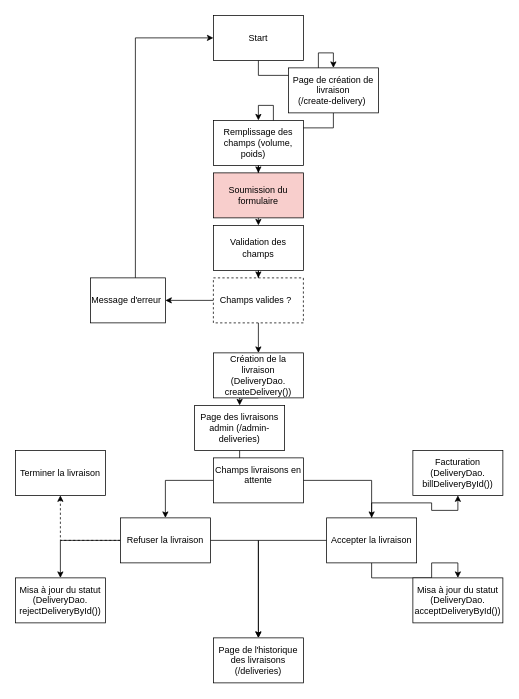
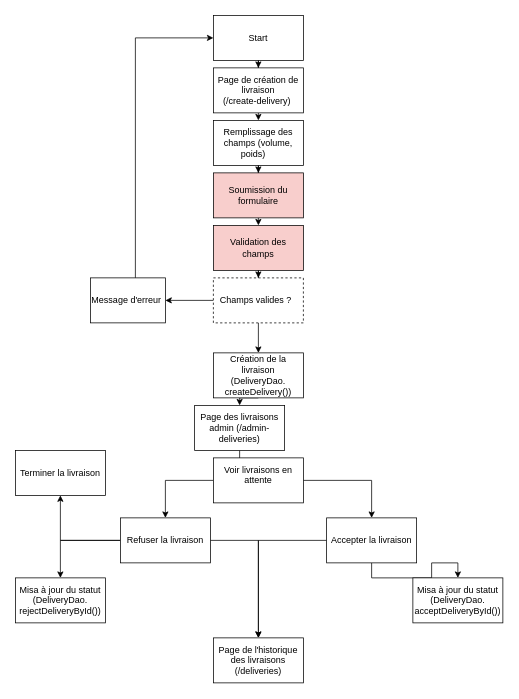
  <mxCell id="0" />
  <mxCell id="1" parent="0" />
  <mxCell id="2" style="edgeStyle=orthogonalEdgeStyle;rounded=0;orthogonalLoop=1;jettySize=auto;html=1;exitX=0.5;exitY=1;exitDx=0;exitDy=0;" edge="1" parent="1" source="3" target="5"><mxGeometry relative="1" as="geometry" /></mxCell>
  <mxCell id="3" value="Start" style="whiteSpace=wrap;html=1;" vertex="1" parent="1"><mxGeometry x="284" y="20" width="120" height="60" as="geometry" /></mxCell>
  <mxCell id="4" style="edgeStyle=orthogonalEdgeStyle;rounded=0;orthogonalLoop=1;jettySize=auto;html=1;exitX=0.5;exitY=1;exitDx=0;exitDy=0;entryX=0.5;entryY=0;entryDx=0;entryDy=0;" edge="1" parent="1" source="5" target="7"><mxGeometry relative="1" as="geometry" /></mxCell>
- <mxCell id="5" value="Page de création de livraison&lt;div&gt;(/create-delivery)&amp;nbsp;&lt;br&gt;&lt;/div&gt;" style="whiteSpace=wrap;html=1;" vertex="1" parent="1"><mxGeometry x="384" y="90" width="120" height="60" as="geometry" /></mxCell>
+ <mxCell id="5" value="Page de création de livraison&lt;div&gt;(/create-delivery)&amp;nbsp;&lt;br&gt;&lt;/div&gt;" style="whiteSpace=wrap;html=1;" vertex="1" parent="1"><mxGeometry x="284" y="90" width="120" height="60" as="geometry" /></mxCell>
  <mxCell id="6" style="edgeStyle=orthogonalEdgeStyle;rounded=0;orthogonalLoop=1;jettySize=auto;html=1;exitX=0.5;exitY=1;exitDx=0;exitDy=0;" edge="1" parent="1" source="7" target="9"><mxGeometry relative="1" as="geometry" /></mxCell>
  <mxCell id="7" value="Remplissage des champs (volume, poids)&amp;nbsp; &amp;nbsp;&amp;nbsp;" style="whiteSpace=wrap;html=1;" vertex="1" parent="1"><mxGeometry x="284" y="160" width="120" height="60" as="geometry" /></mxCell>
  <mxCell id="8" style="edgeStyle=orthogonalEdgeStyle;rounded=0;orthogonalLoop=1;jettySize=auto;html=1;exitX=0.5;exitY=1;exitDx=0;exitDy=0;entryX=0.5;entryY=0;entryDx=0;entryDy=0;" edge="1" parent="1" source="9" target="11"><mxGeometry relative="1" as="geometry" /></mxCell>
  <mxCell id="9" value="&lt;br&gt;Soumission du formulaire&lt;br&gt;&lt;div&gt;&lt;br/&gt;&lt;/div&gt;" style="whiteSpace=wrap;html=1;fillColor=#f8cecc;" vertex="1" parent="1"><mxGeometry x="284" y="230" width="120" height="60" as="geometry" /></mxCell>
  <mxCell id="10" style="edgeStyle=orthogonalEdgeStyle;rounded=0;orthogonalLoop=1;jettySize=auto;html=1;exitX=0.5;exitY=1;exitDx=0;exitDy=0;" edge="1" parent="1" source="11" target="14"><mxGeometry relative="1" as="geometry" /></mxCell>
- <mxCell id="11" value="&lt;br&gt;Validation des champs&lt;br&gt;&lt;div&gt;&lt;br/&gt;&lt;/div&gt;" style="whiteSpace=wrap;html=1;" vertex="1" parent="1"><mxGeometry x="284" y="300" width="120" height="60" as="geometry" /></mxCell>
+ <mxCell id="11" value="&lt;br&gt;Validation des champs&lt;br&gt;&lt;div&gt;&lt;br/&gt;&lt;/div&gt;" style="whiteSpace=wrap;html=1;fillColor=#f8cecc;" vertex="1" parent="1"><mxGeometry x="284" y="300" width="120" height="60" as="geometry" /></mxCell>
  <mxCell id="12" style="edgeStyle=orthogonalEdgeStyle;rounded=0;orthogonalLoop=1;jettySize=auto;html=1;entryX=1;entryY=0.5;entryDx=0;entryDy=0;" edge="1" parent="1" source="14" target="16"><mxGeometry relative="1" as="geometry" /></mxCell>
  <mxCell id="13" style="edgeStyle=orthogonalEdgeStyle;rounded=0;orthogonalLoop=1;jettySize=auto;html=1;entryX=0.5;entryY=0;entryDx=0;entryDy=0;" edge="1" parent="1" source="14" target="18"><mxGeometry relative="1" as="geometry" /></mxCell>
  <mxCell id="14" value="Champs valides ?&amp;nbsp;&amp;nbsp;" style="whiteSpace=wrap;html=1;dashed=1;" vertex="1" parent="1"><mxGeometry x="284" y="370" width="120" height="60" as="geometry" /></mxCell>
  <mxCell id="15" style="edgeStyle=orthogonalEdgeStyle;rounded=0;orthogonalLoop=1;jettySize=auto;html=1;entryX=0;entryY=0.5;entryDx=0;entryDy=0;" edge="1" parent="1" source="16" target="3"><mxGeometry relative="1" as="geometry"><mxPoint x="210" y="0" as="targetPoint" /><Array as="points"><mxPoint x="180" y="50" /></Array></mxGeometry></mxCell>
  <mxCell id="16" value="Message d'erreur&amp;nbsp;" style="whiteSpace=wrap;html=1;" vertex="1" parent="1"><mxGeometry x="120" y="370" width="100" height="60" as="geometry" /></mxCell>
  <mxCell id="17" style="edgeStyle=orthogonalEdgeStyle;rounded=0;orthogonalLoop=1;jettySize=auto;html=1;exitX=0.5;exitY=1;exitDx=0;exitDy=0;entryX=0.5;entryY=0;entryDx=0;entryDy=0;" edge="1" parent="1" source="18" target="20"><mxGeometry relative="1" as="geometry" /></mxCell>
  <mxCell id="18" value="Création de la livraison (DeliveryDao.&lt;div&gt;createDelivery())&lt;/div&gt;" style="whiteSpace=wrap;html=1;" vertex="1" parent="1"><mxGeometry x="284" y="470" width="120" height="60" as="geometry" /></mxCell>
  <mxCell id="19" style="edgeStyle=orthogonalEdgeStyle;rounded=0;orthogonalLoop=1;jettySize=auto;html=1;exitX=0.5;exitY=1;exitDx=0;exitDy=0;" edge="1" parent="1" source="20" target="23"><mxGeometry relative="1" as="geometry" /></mxCell>
  <mxCell id="20" value="Page des livraisons admin (/admin-deliveries)" style="whiteSpace=wrap;html=1;" vertex="1" parent="1"><mxGeometry x="259" y="540" width="120" height="60" as="geometry" /></mxCell>
  <mxCell id="21" style="edgeStyle=orthogonalEdgeStyle;rounded=0;orthogonalLoop=1;jettySize=auto;html=1;" edge="1" parent="1" source="23" target="31"><mxGeometry relative="1" as="geometry" /></mxCell>
  <mxCell id="22" style="edgeStyle=orthogonalEdgeStyle;rounded=0;orthogonalLoop=1;jettySize=auto;html=1;" edge="1" parent="1" source="23" target="27"><mxGeometry relative="1" as="geometry" /></mxCell>
- <mxCell id="23" value="Champs livraisons en attente&lt;br&gt;&lt;div&gt;&lt;br/&gt;&lt;/div&gt;" style="whiteSpace=wrap;html=1;" vertex="1" parent="1"><mxGeometry x="284" y="610" width="120" height="60" as="geometry" /></mxCell>
+ <mxCell id="23" value="Voir livraisons en attente&lt;br&gt;&lt;div&gt;&lt;br/&gt;&lt;/div&gt;" style="whiteSpace=wrap;html=1;" vertex="1" parent="1"><mxGeometry x="284" y="610" width="120" height="60" as="geometry" /></mxCell>
  <mxCell id="24" value="" style="edgeStyle=orthogonalEdgeStyle;rounded=0;orthogonalLoop=1;jettySize=auto;html=1;" edge="1" parent="1" source="27" target="33"><mxGeometry relative="1" as="geometry" /></mxCell>
- <mxCell id="25" value="" style="edgeStyle=orthogonalEdgeStyle;rounded=0;orthogonalLoop=1;jettySize=auto;html=1;" edge="1" parent="1" source="27" target="35"><mxGeometry relative="1" as="geometry" /></mxCell>
  <mxCell id="26" style="edgeStyle=orthogonalEdgeStyle;rounded=0;orthogonalLoop=1;jettySize=auto;html=1;" edge="1" parent="1" source="27" target="36"><mxGeometry relative="1" as="geometry" /></mxCell>
  <mxCell id="27" value="Accepter la livraison" style="whiteSpace=wrap;html=1;" vertex="1" parent="1"><mxGeometry x="435" y="690" width="120" height="60" as="geometry" /></mxCell>
- <mxCell id="28" value="" style="edgeStyle=orthogonalEdgeStyle;rounded=0;orthogonalLoop=1;jettySize=auto;html=1;dashed=1;" edge="1" parent="1" source="31" target="32"><mxGeometry relative="1" as="geometry" /></mxCell>
+ <mxCell id="28" value="" style="edgeStyle=orthogonalEdgeStyle;rounded=0;orthogonalLoop=1;jettySize=auto;html=1;" edge="1" parent="1" source="31" target="32"><mxGeometry relative="1" as="geometry" /></mxCell>
  <mxCell id="29" style="edgeStyle=orthogonalEdgeStyle;rounded=0;orthogonalLoop=1;jettySize=auto;html=1;" edge="1" parent="1" source="31" target="34"><mxGeometry relative="1" as="geometry" /></mxCell>
  <mxCell id="30" style="edgeStyle=orthogonalEdgeStyle;rounded=0;orthogonalLoop=1;jettySize=auto;html=1;" edge="1" parent="1" source="31" target="36"><mxGeometry relative="1" as="geometry" /></mxCell>
  <mxCell id="31" value="Refuser la livraison" style="whiteSpace=wrap;html=1;" vertex="1" parent="1"><mxGeometry x="160" y="690" width="120" height="60" as="geometry" /></mxCell>
  <mxCell id="32" value="Terminer la livraison" style="whiteSpace=wrap;html=1;" vertex="1" parent="1"><mxGeometry x="20" y="600" width="120" height="60" as="geometry" /></mxCell>
  <mxCell id="33" value="Misa à jour du statut&lt;div&gt;(DeliveryDao.&lt;/div&gt;&lt;div&gt;acceptDeliveryById())&lt;br&gt;&lt;/div&gt;" style="whiteSpace=wrap;html=1;" vertex="1" parent="1"><mxGeometry x="550" y="770" width="120" height="60" as="geometry" /></mxCell>
  <mxCell id="34" value="Misa à jour du statut&lt;div&gt;(DeliveryDao.&lt;/div&gt;&lt;div&gt;rejectDeliveryById())&lt;br&gt;&lt;/div&gt;" style="whiteSpace=wrap;html=1;" vertex="1" parent="1"><mxGeometry x="20" y="770" width="120" height="60" as="geometry" /></mxCell>
- <mxCell id="35" value="Facturation&lt;div&gt;(DeliveryDao.&lt;/div&gt;&lt;div&gt;billDeliveryById())&lt;br&gt;&lt;/div&gt;" style="whiteSpace=wrap;html=1;" vertex="1" parent="1"><mxGeometry x="550" y="600" width="120" height="60" as="geometry" /></mxCell>
  <mxCell id="36" value="Page de l'historique des livraisons&lt;div&gt;(/deliveries)&lt;br&gt;&lt;/div&gt;" style="whiteSpace=wrap;html=1;" vertex="1" parent="1"><mxGeometry x="284" y="850" width="120" height="60" as="geometry" /></mxCell>
